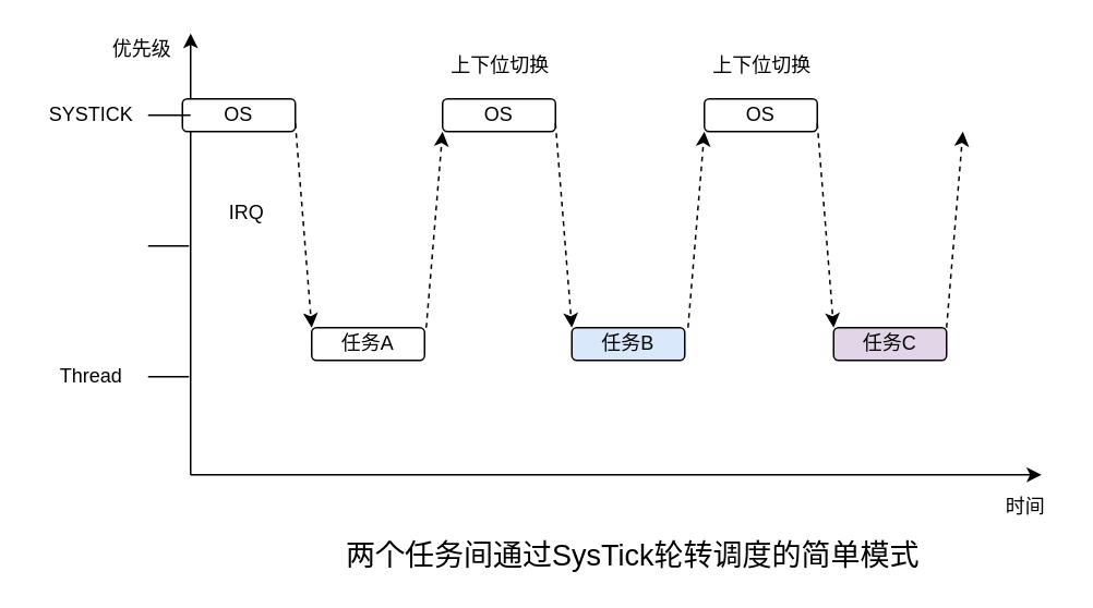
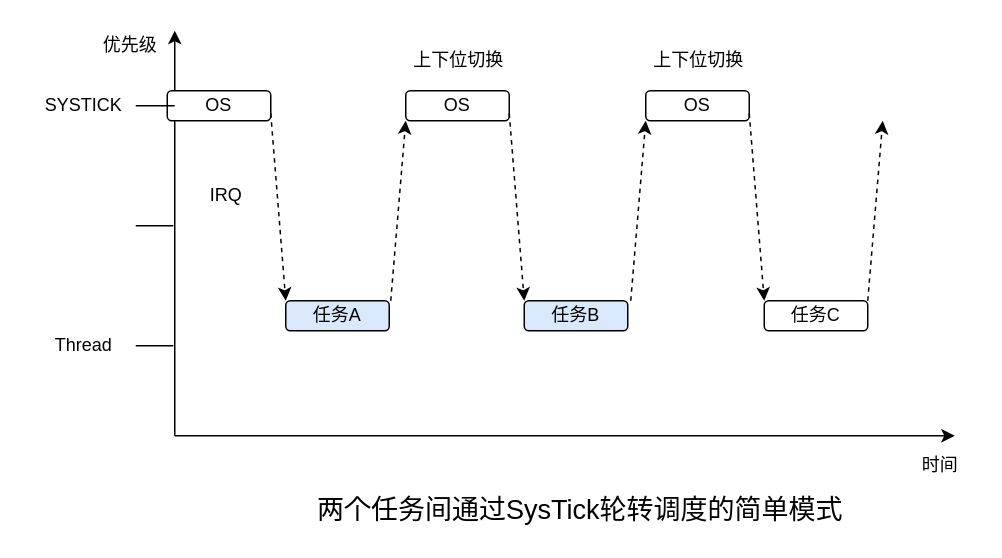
  <mxCell id="0" />
  <mxCell id="1" parent="0" />
  <mxCell id="2" value="" style="endArrow=classic;html=1;" edge="1" parent="1"><mxGeometry width="50" height="50" relative="1" as="geometry"><mxPoint x="116" y="290" as="sourcePoint" /><mxPoint x="116" y="20" as="targetPoint" /></mxGeometry></mxCell>
  <mxCell id="3" value="" style="endArrow=classic;html=1;" edge="1" parent="1"><mxGeometry width="50" height="50" relative="1" as="geometry"><mxPoint x="116" y="290" as="sourcePoint" /><mxPoint x="636" y="290" as="targetPoint" /></mxGeometry></mxCell>
  <mxCell id="4" value="优先级" style="text;html=1;align=center;verticalAlign=middle;resizable=0;points=[];autosize=1;strokeColor=none;" vertex="1" parent="1"><mxGeometry x="61" y="20" width="50" height="20" as="geometry" /></mxCell>
  <mxCell id="5" value="时间" style="text;html=1;align=center;verticalAlign=middle;resizable=0;points=[];autosize=1;strokeColor=none;" vertex="1" parent="1"><mxGeometry x="606" y="300" width="40" height="20" as="geometry" /></mxCell>
  <mxCell id="6" value="&lt;font style=&quot;font-size: 18px&quot;&gt;两个任务间通过SysTick轮转调度的简单模式&lt;/font&gt;" style="text;html=1;align=center;verticalAlign=middle;resizable=0;points=[];autosize=1;strokeColor=none;" vertex="1" parent="1"><mxGeometry x="201" y="330" width="370" height="20" as="geometry" /></mxCell>
  <mxCell id="7" value="OS" style="rounded=1;whiteSpace=wrap;html=1;" vertex="1" parent="1"><mxGeometry x="111" y="60" width="69" height="20" as="geometry" /></mxCell>
  <mxCell id="8" value="" style="endArrow=none;html=1;" edge="1" parent="1"><mxGeometry width="50" height="50" relative="1" as="geometry"><mxPoint x="90" y="70" as="sourcePoint" /><mxPoint x="116" y="70" as="targetPoint" /></mxGeometry></mxCell>
  <mxCell id="9" value="" style="endArrow=none;html=1;" edge="1" parent="1"><mxGeometry width="50" height="50" relative="1" as="geometry"><mxPoint x="90" y="150" as="sourcePoint" /><mxPoint x="115" y="150" as="targetPoint" /></mxGeometry></mxCell>
  <mxCell id="10" value="" style="endArrow=none;html=1;" edge="1" parent="1"><mxGeometry width="50" height="50" relative="1" as="geometry"><mxPoint x="90" y="230" as="sourcePoint" /><mxPoint x="115" y="230" as="targetPoint" /></mxGeometry></mxCell>
  <mxCell id="11" value="SYSTICK" style="text;html=1;align=center;verticalAlign=middle;resizable=0;points=[];autosize=1;strokeColor=none;" vertex="1" parent="1"><mxGeometry x="20" y="60" width="70" height="20" as="geometry" /></mxCell>
  <mxCell id="12" value="IRQ" style="text;html=1;align=center;verticalAlign=middle;resizable=0;points=[];autosize=1;strokeColor=none;" vertex="1" parent="1"><mxGeometry x="130" y="120" width="40" height="20" as="geometry" /></mxCell>
  <mxCell id="13" value="Thread" style="text;html=1;align=center;verticalAlign=middle;resizable=0;points=[];autosize=1;strokeColor=none;" vertex="1" parent="1"><mxGeometry x="30" y="220" width="50" height="20" as="geometry" /></mxCell>
  <mxCell id="14" value="" style="endArrow=classic;html=1;dashed=1;exitX=1;exitY=0.75;exitDx=0;exitDy=0;entryX=0;entryY=0;entryDx=0;entryDy=0;" edge="1" parent="1" source="7" target="15"><mxGeometry width="50" height="50" relative="1" as="geometry"><mxPoint x="11" y="430" as="sourcePoint" /><mxPoint x="61" y="380" as="targetPoint" /></mxGeometry></mxCell>
- <mxCell id="15" value="任务A" style="rounded=1;whiteSpace=wrap;html=1;" vertex="1" parent="1"><mxGeometry x="190" y="200" width="69" height="20" as="geometry" /></mxCell>
+ <mxCell id="15" value="任务A" style="rounded=1;whiteSpace=wrap;html=1;fillColor=#dae8fc;" vertex="1" parent="1"><mxGeometry x="190" y="200" width="69" height="20" as="geometry" /></mxCell>
  <mxCell id="16" value="OS" style="rounded=1;whiteSpace=wrap;html=1;" vertex="1" parent="1"><mxGeometry x="270" y="60" width="69" height="20" as="geometry" /></mxCell>
  <mxCell id="17" value="" style="endArrow=classic;html=1;dashed=1;exitX=1;exitY=0.75;exitDx=0;exitDy=0;entryX=0;entryY=0;entryDx=0;entryDy=0;" edge="1" parent="1" source="16" target="18"><mxGeometry width="50" height="50" relative="1" as="geometry"><mxPoint x="170" y="430" as="sourcePoint" /><mxPoint x="220" y="380" as="targetPoint" /></mxGeometry></mxCell>
  <mxCell id="18" value="任务B" style="rounded=1;whiteSpace=wrap;html=1;fillColor=#dae8fc;" vertex="1" parent="1"><mxGeometry x="349" y="200" width="69" height="20" as="geometry" /></mxCell>
  <mxCell id="19" value="OS" style="rounded=1;whiteSpace=wrap;html=1;" vertex="1" parent="1"><mxGeometry x="430" y="60" width="69" height="20" as="geometry" /></mxCell>
  <mxCell id="20" value="" style="endArrow=classic;html=1;dashed=1;exitX=1;exitY=0.75;exitDx=0;exitDy=0;entryX=0;entryY=0;entryDx=0;entryDy=0;" edge="1" parent="1" source="19" target="21"><mxGeometry width="50" height="50" relative="1" as="geometry"><mxPoint x="330" y="430" as="sourcePoint" /><mxPoint x="380" y="380" as="targetPoint" /></mxGeometry></mxCell>
- <mxCell id="21" value="任务C" style="rounded=1;whiteSpace=wrap;html=1;fillColor=#e1d5e7;" vertex="1" parent="1"><mxGeometry x="509" y="200" width="69" height="20" as="geometry" /></mxCell>
+ <mxCell id="21" value="任务C" style="rounded=1;whiteSpace=wrap;html=1;" vertex="1" parent="1"><mxGeometry x="509" y="200" width="69" height="20" as="geometry" /></mxCell>
  <mxCell id="22" value="" style="endArrow=classic;html=1;dashed=1;entryX=0;entryY=1;entryDx=0;entryDy=0;" edge="1" parent="1" target="16"><mxGeometry width="50" height="50" relative="1" as="geometry"><mxPoint x="260" y="200" as="sourcePoint" /><mxPoint x="200" y="210" as="targetPoint" /></mxGeometry></mxCell>
  <mxCell id="23" value="" style="endArrow=classic;html=1;dashed=1;entryX=0;entryY=1;entryDx=0;entryDy=0;" edge="1" parent="1"><mxGeometry width="50" height="50" relative="1" as="geometry"><mxPoint x="420" y="200" as="sourcePoint" /><mxPoint x="430" y="80" as="targetPoint" /></mxGeometry></mxCell>
  <mxCell id="24" value="" style="endArrow=classic;html=1;dashed=1;entryX=0;entryY=1;entryDx=0;entryDy=0;" edge="1" parent="1"><mxGeometry width="50" height="50" relative="1" as="geometry"><mxPoint x="578" y="200" as="sourcePoint" /><mxPoint x="588" y="80" as="targetPoint" /></mxGeometry></mxCell>
  <mxCell id="25" value="上下位切换" style="text;html=1;align=center;verticalAlign=middle;resizable=0;points=[];autosize=1;strokeColor=none;" vertex="1" parent="1"><mxGeometry x="264.5" y="30" width="80" height="20" as="geometry" /></mxCell>
  <mxCell id="26" value="上下位切换" style="text;html=1;align=center;verticalAlign=middle;resizable=0;points=[];autosize=1;strokeColor=none;" vertex="1" parent="1"><mxGeometry x="424.5" y="30" width="80" height="20" as="geometry" /></mxCell>
